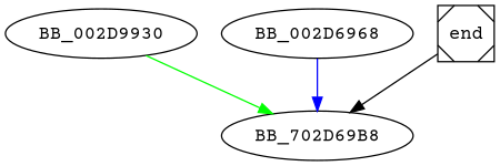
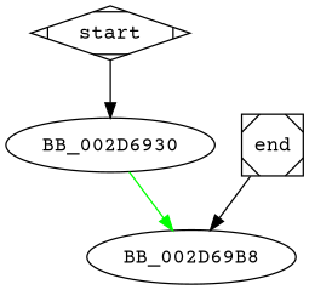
  digraph {
    fontname="Courier Prime"
    node [fontname="Courier Prime"]
    edge [fontname="Courier Prime"]
-   BB_002D6930 [label=BB_002D9930]
-   BB_002D69B8 [label=BB_702D69B8]
-   BB_002D6968
+   start [shape=Mdiamond]
+   BB_002D6930
+   BB_002D69B8
    end [shape=Msquare]
+   start -> BB_002D6930
    BB_002D6930 -> BB_002D69B8 [color=green]
-   BB_002D6968 -> BB_002D69B8 [color=blue]
    end -> BB_002D69B8
  }
